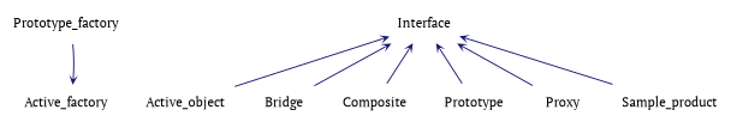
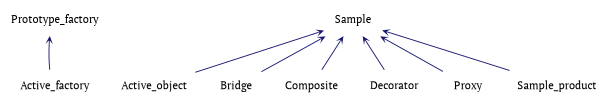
  digraph {
    fontname="PT Serif"
    rankdir=TB
    node [color=blue fontname="PT Serif" fontsize=12 shape=plaintext]
    edge [arrowhead=open arrowsize=0.5 arrowtail=open color=midnightblue dir=back fontname="PT Serif" labelfontsize=10 style=solid]
    n1 [label=Prototype_factory]
    n2 [label=Active_factory]
-   n3 [color=purple label=Interface]
+   n3 [color=purple label=Sample]
    n4 [label=Active_object]
    n5 [color=purple label=Bridge]
    n6 [color=purple label=Composite]
-   n7 [color=red label=Prototype]
+   n7 [color=red label=Decorator]
    n8 [label=Proxy]
    n9 [label=Sample_product]
-   n2 -> n1
+   n1 -> n2
    n3 -> n4
    n3 -> n5
    n3 -> n6
    n3 -> n7
    n3 -> n8
    n3 -> n9
  }
